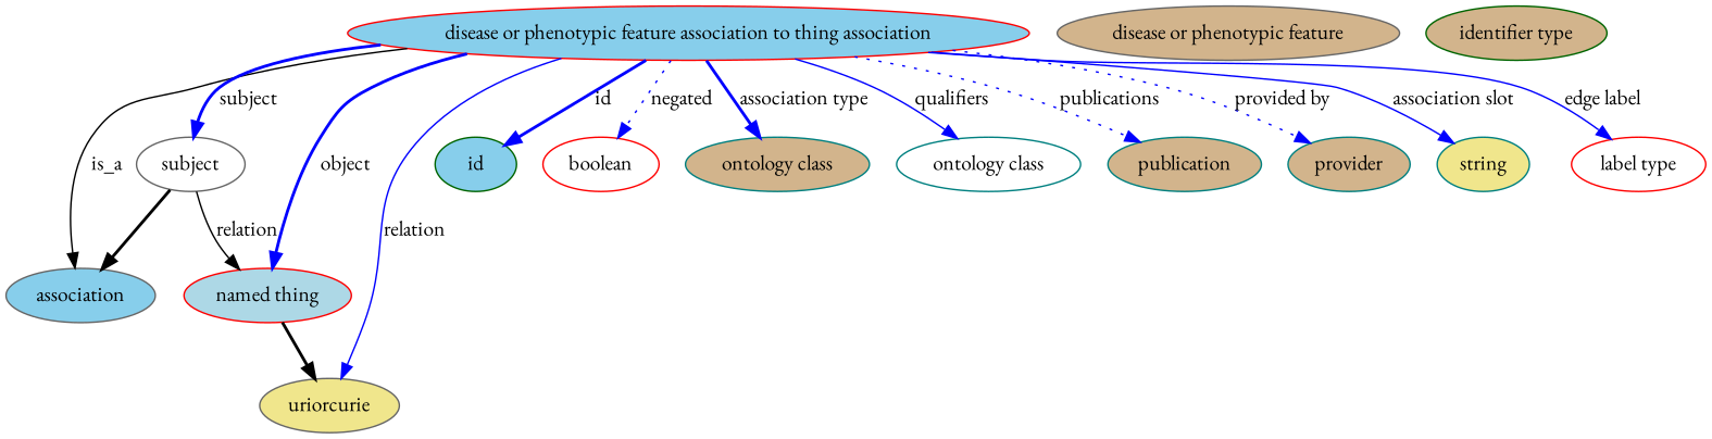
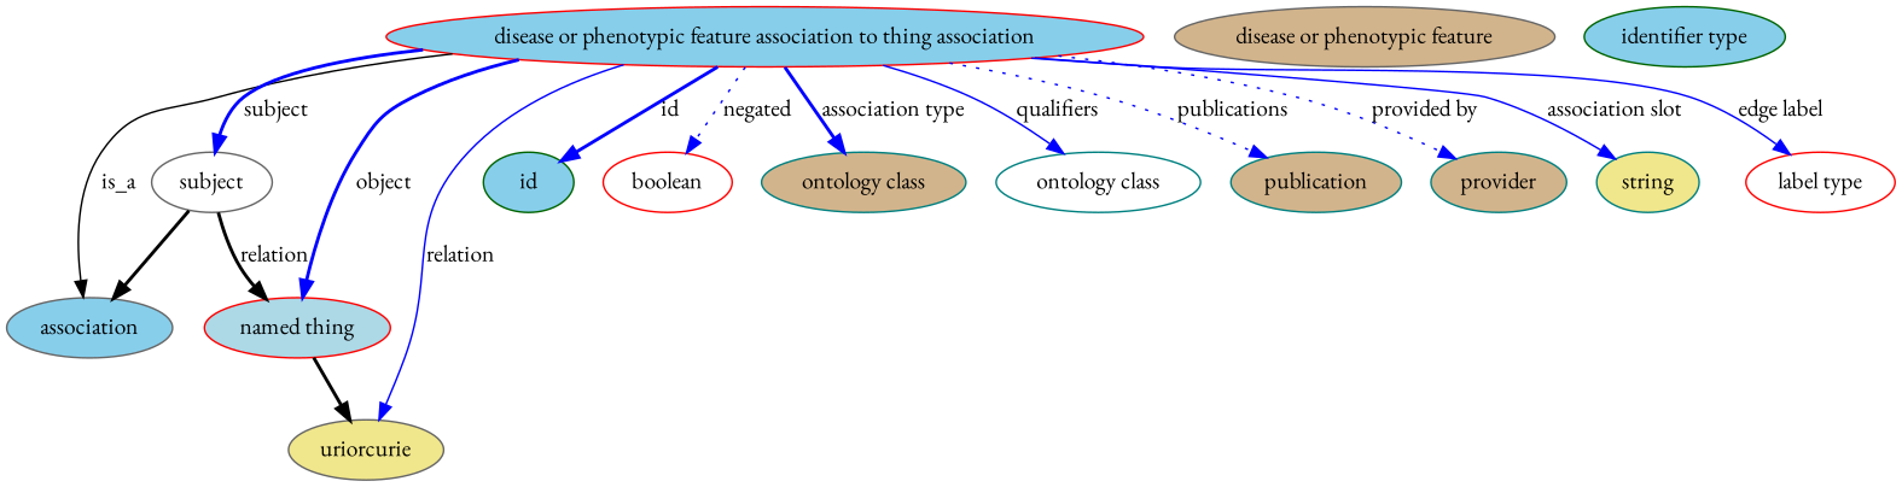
  digraph {
    fontname="EB Garamond"
    node [color=teal fillcolor=skyblue fontname="EB Garamond" style=filled]
    edge [fontname="EB Garamond" style=solid color=blue]
    n1 [color=red height=0.5 label="disease or phenotypic feature association to thing association" width=6.277]
    association [color=gray40 height=0.5 width=1.3723]
    subject [color=gray40 fillcolor=white height=0.5 width=0.97656]
    n4 [color=gray40 fillcolor=khaki height=0.5 label=uriorcurie width=1.2492]
    n5 [color=red fillcolor=lightblue height=0.5 label="named thing" width=1.5019]
    id [color=darkgreen height=0.5 width=0.75]
    n7 [color=red fillcolor=white height=0.5 label=boolean width=1.0584]
    n8 [fillcolor=tan height=0.5 label="ontology class" width=1.6931]
    n9 [fillcolor=white height=0.5 label="ontology class" width=1.6931]
    n10 [fillcolor=tan height=0.5 label=publication width=1.3859]
    n11 [fillcolor=tan height=0.5 label=provider width=1.1129]
    n12 [fillcolor=khaki height=0.5 label=string width=0.8403]
    n13 [color=red fillcolor=white height=0.5 label="label type" width=1.2425]
    n14 [color=gray40 fillcolor=tan height=0.5 label="disease or phenotypic feature" width=3.1523]
-   n15 [color=darkgreen fillcolor=tan height=0.5 label="identifier type" width=1.652]
+   n15 [color=darkgreen height=0.5 label="identifier type" width=1.652]
    n1 -> association [label=is_a color=""]
    n1 -> subject [label=subject style=bold]
    n1 -> n4 [label=relation]
    n1 -> n5 [label=object style=bold]
    n1 -> id [label=id style=bold]
    n1 -> n7 [label=negated style=dotted]
    n1 -> n8 [label="association type" style=bold]
    n1 -> n9 [label=qualifiers]
    n1 -> n10 [label=publications style=dotted]
    n1 -> n11 [label="provided by" style=dotted]
    n1 -> n12 [label="association slot"]
    n1 -> n13 [label="edge label"]
    subject -> association [style=bold color=""]
-   subject -> n5 [label=relation color=""]
+   subject -> n5 [label=relation style=bold color=""]
    n5 -> n4 [style=bold color=""]
  }
